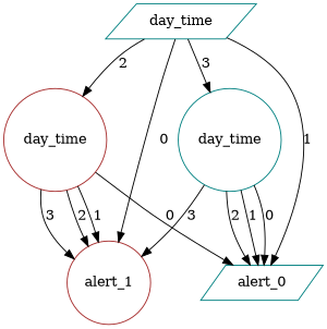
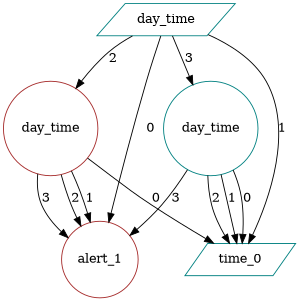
  digraph {
    node [color=teal shape=circle]
    n1 [label=alert_1 color=brown]
-   n2 [label=alert_0 shape=parallelogram]
+   n2 [label=time_0 shape=parallelogram]
    n3 [label=day_time]
    n4 [label=day_time color=brown]
    n5 [label=day_time shape=parallelogram]
    n3 -> n1 [label=3]
    n3 -> n2 [label=2]
    n3 -> n2 [label=1]
    n3 -> n2 [label=0]
    n4 -> n1 [label=3]
    n4 -> n1 [label=2]
    n4 -> n1 [label=1]
    n4 -> n2 [label=0]
    n5 -> n1 [label=0]
    n5 -> n2 [label=1]
    n5 -> n3 [label=3]
    n5 -> n4 [label=2]
  }
